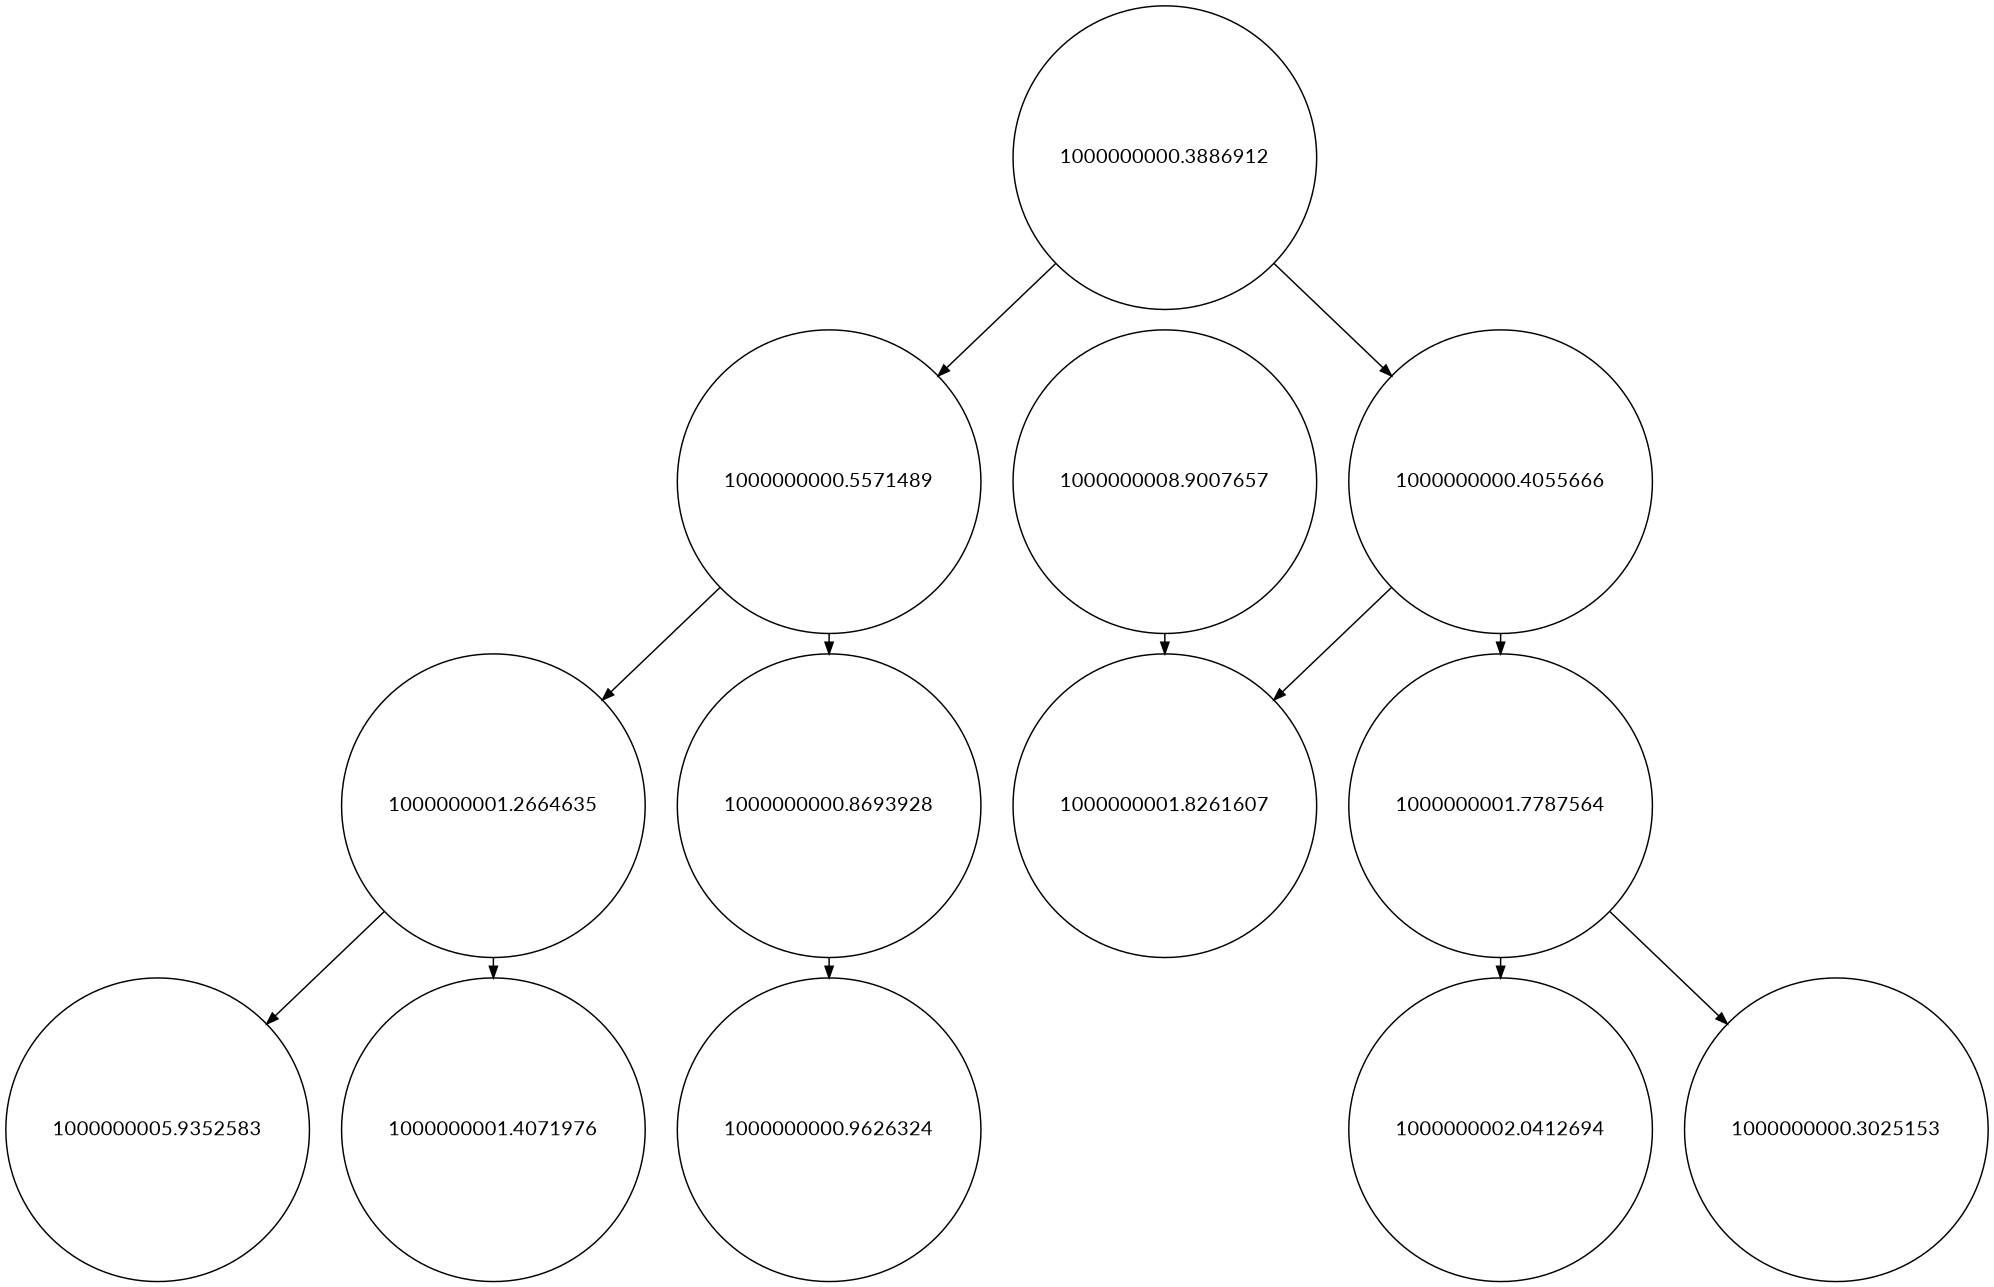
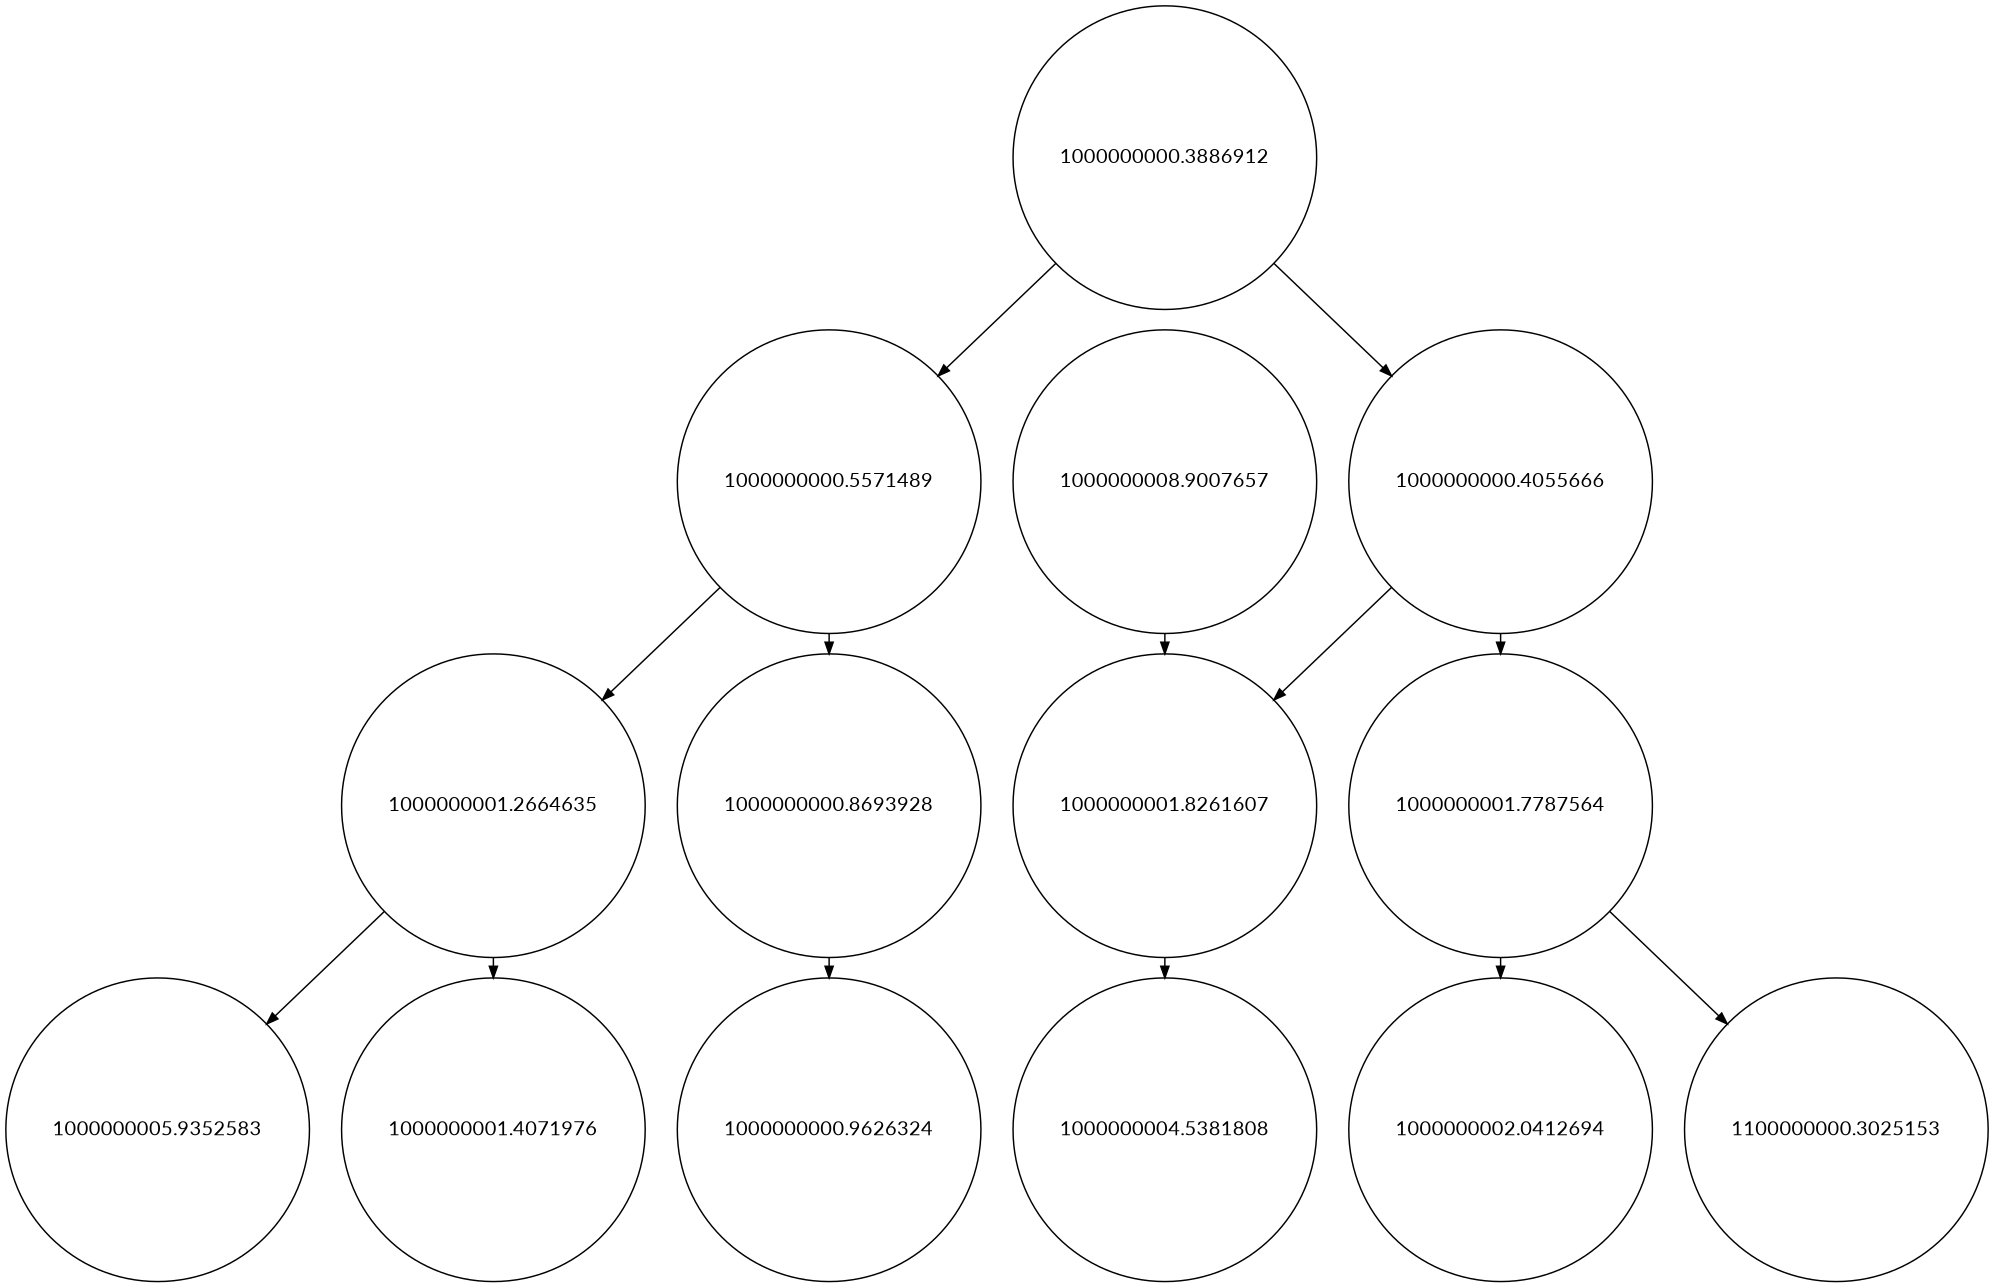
  digraph {
    fontname=Lato
    nodesep=0.3
    ranksep=0.2
    node [fontname=Lato shape=circle]
    edge [arrowsize=0.8 fontname=Lato]
    n1 [label=1000000000.3886912]
    n2 [label=1000000000.5571489]
    n3 [label=1000000000.4055666]
    n4 [label=1000000001.2664635]
    n5 [label=1000000000.8693928]
    n6 [label=1000000001.8261607]
    n7 [label=1000000001.7787564]
    n8 [label=1000000005.9352583]
    n9 [label=1000000001.4071976]
    n10 [label=1000000000.9626324]
+   n11 [label=1000000004.5381808]
    n12 [label=1000000002.0412694]
-   n13 [label=1000000000.3025153]
+   n13 [label=1100000000.3025153]
    n14 [label=1000000008.9007657]
    n1 -> n2 [side=left]
    n1 -> n3
    n2 -> n4 [side=left]
    n2 -> n5
    n3 -> n6 [side=left]
    n3 -> n7
    n4 -> n8 [side=left]
    n4 -> n9
    n5 -> n10
+   n6 -> n11 [side=left]
    n7 -> n12 [side=left]
    n7 -> n13
    n14 -> n6
  }
